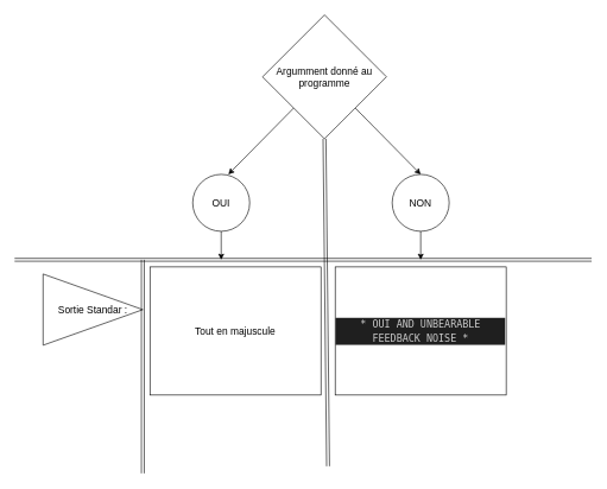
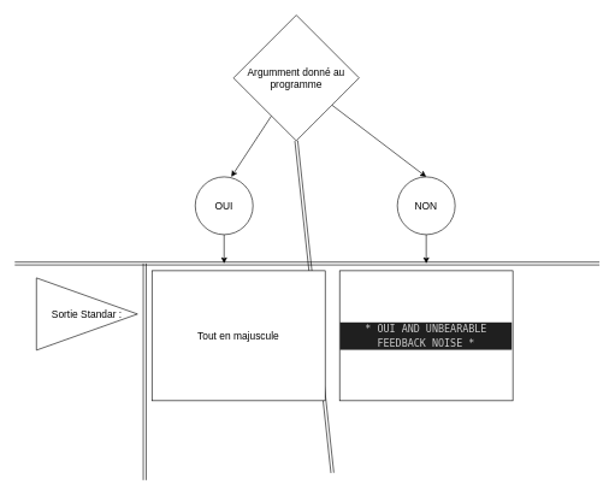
  <mxCell id="0" />
  <mxCell id="1" parent="0" />
  <mxCell id="2" style="edgeStyle=none;html=1;fontSize=14;" parent="1" source="4" edge="1"><mxGeometry relative="1" as="geometry"><mxPoint x="590" y="244" as="targetPoint" /></mxGeometry></mxCell>
  <mxCell id="3" style="edgeStyle=none;html=1;fontSize=14;" parent="1" source="4" edge="1"><mxGeometry relative="1" as="geometry"><mxPoint x="320" y="244" as="targetPoint" /></mxGeometry></mxCell>
- <mxCell id="4" value="&lt;font style=&quot;font-size: 14px;&quot;&gt;Argumment donné au programme&lt;/font&gt;" style="rhombus;whiteSpace=wrap;html=1;" parent="1" vertex="1"><mxGeometry x="368" y="20" width="174" height="174" as="geometry" /></mxCell>
+ <mxCell id="4" value="&lt;font style=&quot;font-size: 14px;&quot;&gt;Argumment donné au programme&lt;/font&gt;" style="rhombus;whiteSpace=wrap;html=1;" parent="1" vertex="1"><mxGeometry x="323" y="20" width="174" height="174" as="geometry" /></mxCell>
  <mxCell id="5" style="edgeStyle=none;html=1;fontSize=14;" parent="1" source="6" edge="1"><mxGeometry relative="1" as="geometry"><mxPoint x="310" y="364" as="targetPoint" /></mxGeometry></mxCell>
  <mxCell id="6" value="OUI" style="ellipse;whiteSpace=wrap;html=1;fontSize=14;" parent="1" vertex="1"><mxGeometry x="270" y="244" width="80" height="80" as="geometry" /></mxCell>
  <mxCell id="7" style="edgeStyle=none;html=1;fontSize=14;" parent="1" source="8" edge="1"><mxGeometry relative="1" as="geometry"><mxPoint x="590" y="364" as="targetPoint" /></mxGeometry></mxCell>
  <mxCell id="8" value="NON" style="ellipse;whiteSpace=wrap;html=1;fontSize=14;" parent="1" vertex="1"><mxGeometry x="550" y="244" width="80" height="80" as="geometry" /></mxCell>
- <mxCell id="9" value="Sortie Standar :" style="triangle;whiteSpace=wrap;html=1;fontSize=14;" parent="1" vertex="1"><mxGeometry x="60" y="384" width="140" height="100" as="geometry" /></mxCell>
+ <mxCell id="9" value="Sortie Standar :" style="triangle;whiteSpace=wrap;html=1;fontSize=14;" parent="1" vertex="1"><mxGeometry x="50" y="384" width="140" height="100" as="geometry" /></mxCell>
  <mxCell id="10" value="" style="edgeStyle=none;orthogonalLoop=1;jettySize=auto;html=1;endArrow=classic;startArrow=classic;endSize=8;startSize=8;fontSize=14;shape=link;" parent="1" edge="1"><mxGeometry width="100" relative="1" as="geometry"><mxPoint y="364" as="sourcePoint" x="20" /><mxPoint x="830" y="364" as="targetPoint" /><Array as="points" /></mxGeometry></mxCell>
  <mxCell id="11" value="" style="edgeStyle=none;orthogonalLoop=1;jettySize=auto;html=1;endArrow=classic;startArrow=classic;endSize=8;startSize=8;fontSize=14;shape=link;entryX=0.5;entryY=1;entryDx=0;entryDy=0;" parent="1" target="4" edge="1"><mxGeometry width="100" relative="1" as="geometry"><mxPoint x="460" y="654" as="sourcePoint" /><mxPoint x="839" y="414" as="targetPoint" /><Array as="points" /></mxGeometry></mxCell>
  <mxCell id="12" value="" style="edgeStyle=none;orthogonalLoop=1;jettySize=auto;html=1;endArrow=classic;startArrow=classic;endSize=8;startSize=8;fontSize=14;shape=link;entryX=0.5;entryY=1;entryDx=0;entryDy=0;" parent="1" edge="1"><mxGeometry width="100" relative="1" as="geometry"><mxPoint x="200" y="664" as="sourcePoint" /><mxPoint x="200" y="364" as="targetPoint" /><Array as="points" /></mxGeometry></mxCell>
  <mxCell id="13" value="Tout en majuscule" style="whiteSpace=wrap;html=1;fontSize=14;" parent="1" vertex="1"><mxGeometry x="210" y="374" width="240" height="180" as="geometry" /></mxCell>
  <mxCell id="14" value="&lt;div style=&quot;color: rgb(204, 204, 204); background-color: rgb(31, 31, 31); font-family: &amp;quot;Droid Sans Mono&amp;quot;, &amp;quot;monospace&amp;quot;, monospace; line-height: 19px;&quot;&gt;* OUI AND UNBEARABLE FEEDBACK NOISE *&lt;/div&gt;" style="whiteSpace=wrap;html=1;fontSize=14;" parent="1" vertex="1"><mxGeometry x="470" y="374" width="240" height="180" as="geometry" /></mxCell>
